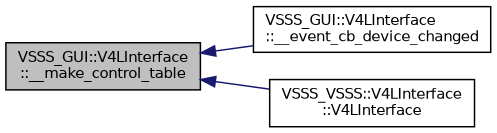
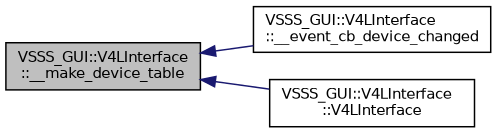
  digraph {
    rankdir=LR
    node [color=black fillcolor=white fontname=Helvetica fontsize=10 shape=record style=filled]
    edge [color=midnightblue dir=back fontname=Helvetica fontsize=10 labelfontname=Helvetica labelfontsize=10 style=solid]
-   n1 [fillcolor=grey75 fontcolor=black height=0.2 label="VSSS_GUI::V4LInterface\l::__make_control_table" width=0.4]
+   n1 [fillcolor=grey75 fontcolor=black height=0.2 label="VSSS_GUI::V4LInterface\l::__make_device_table" width=0.4]
    n2 [height=0.2 label="VSSS_GUI::V4LInterface\l::__event_cb_device_changed" width=0.4]
-   n3 [height=0.2 label="VSSS_VSSS::V4LInterface\l::V4LInterface" width=0.4]
+   n3 [height=0.2 label="VSSS_GUI::V4LInterface\l::V4LInterface" width=0.4]
    n1 -> n2
    n1 -> n3
  }
